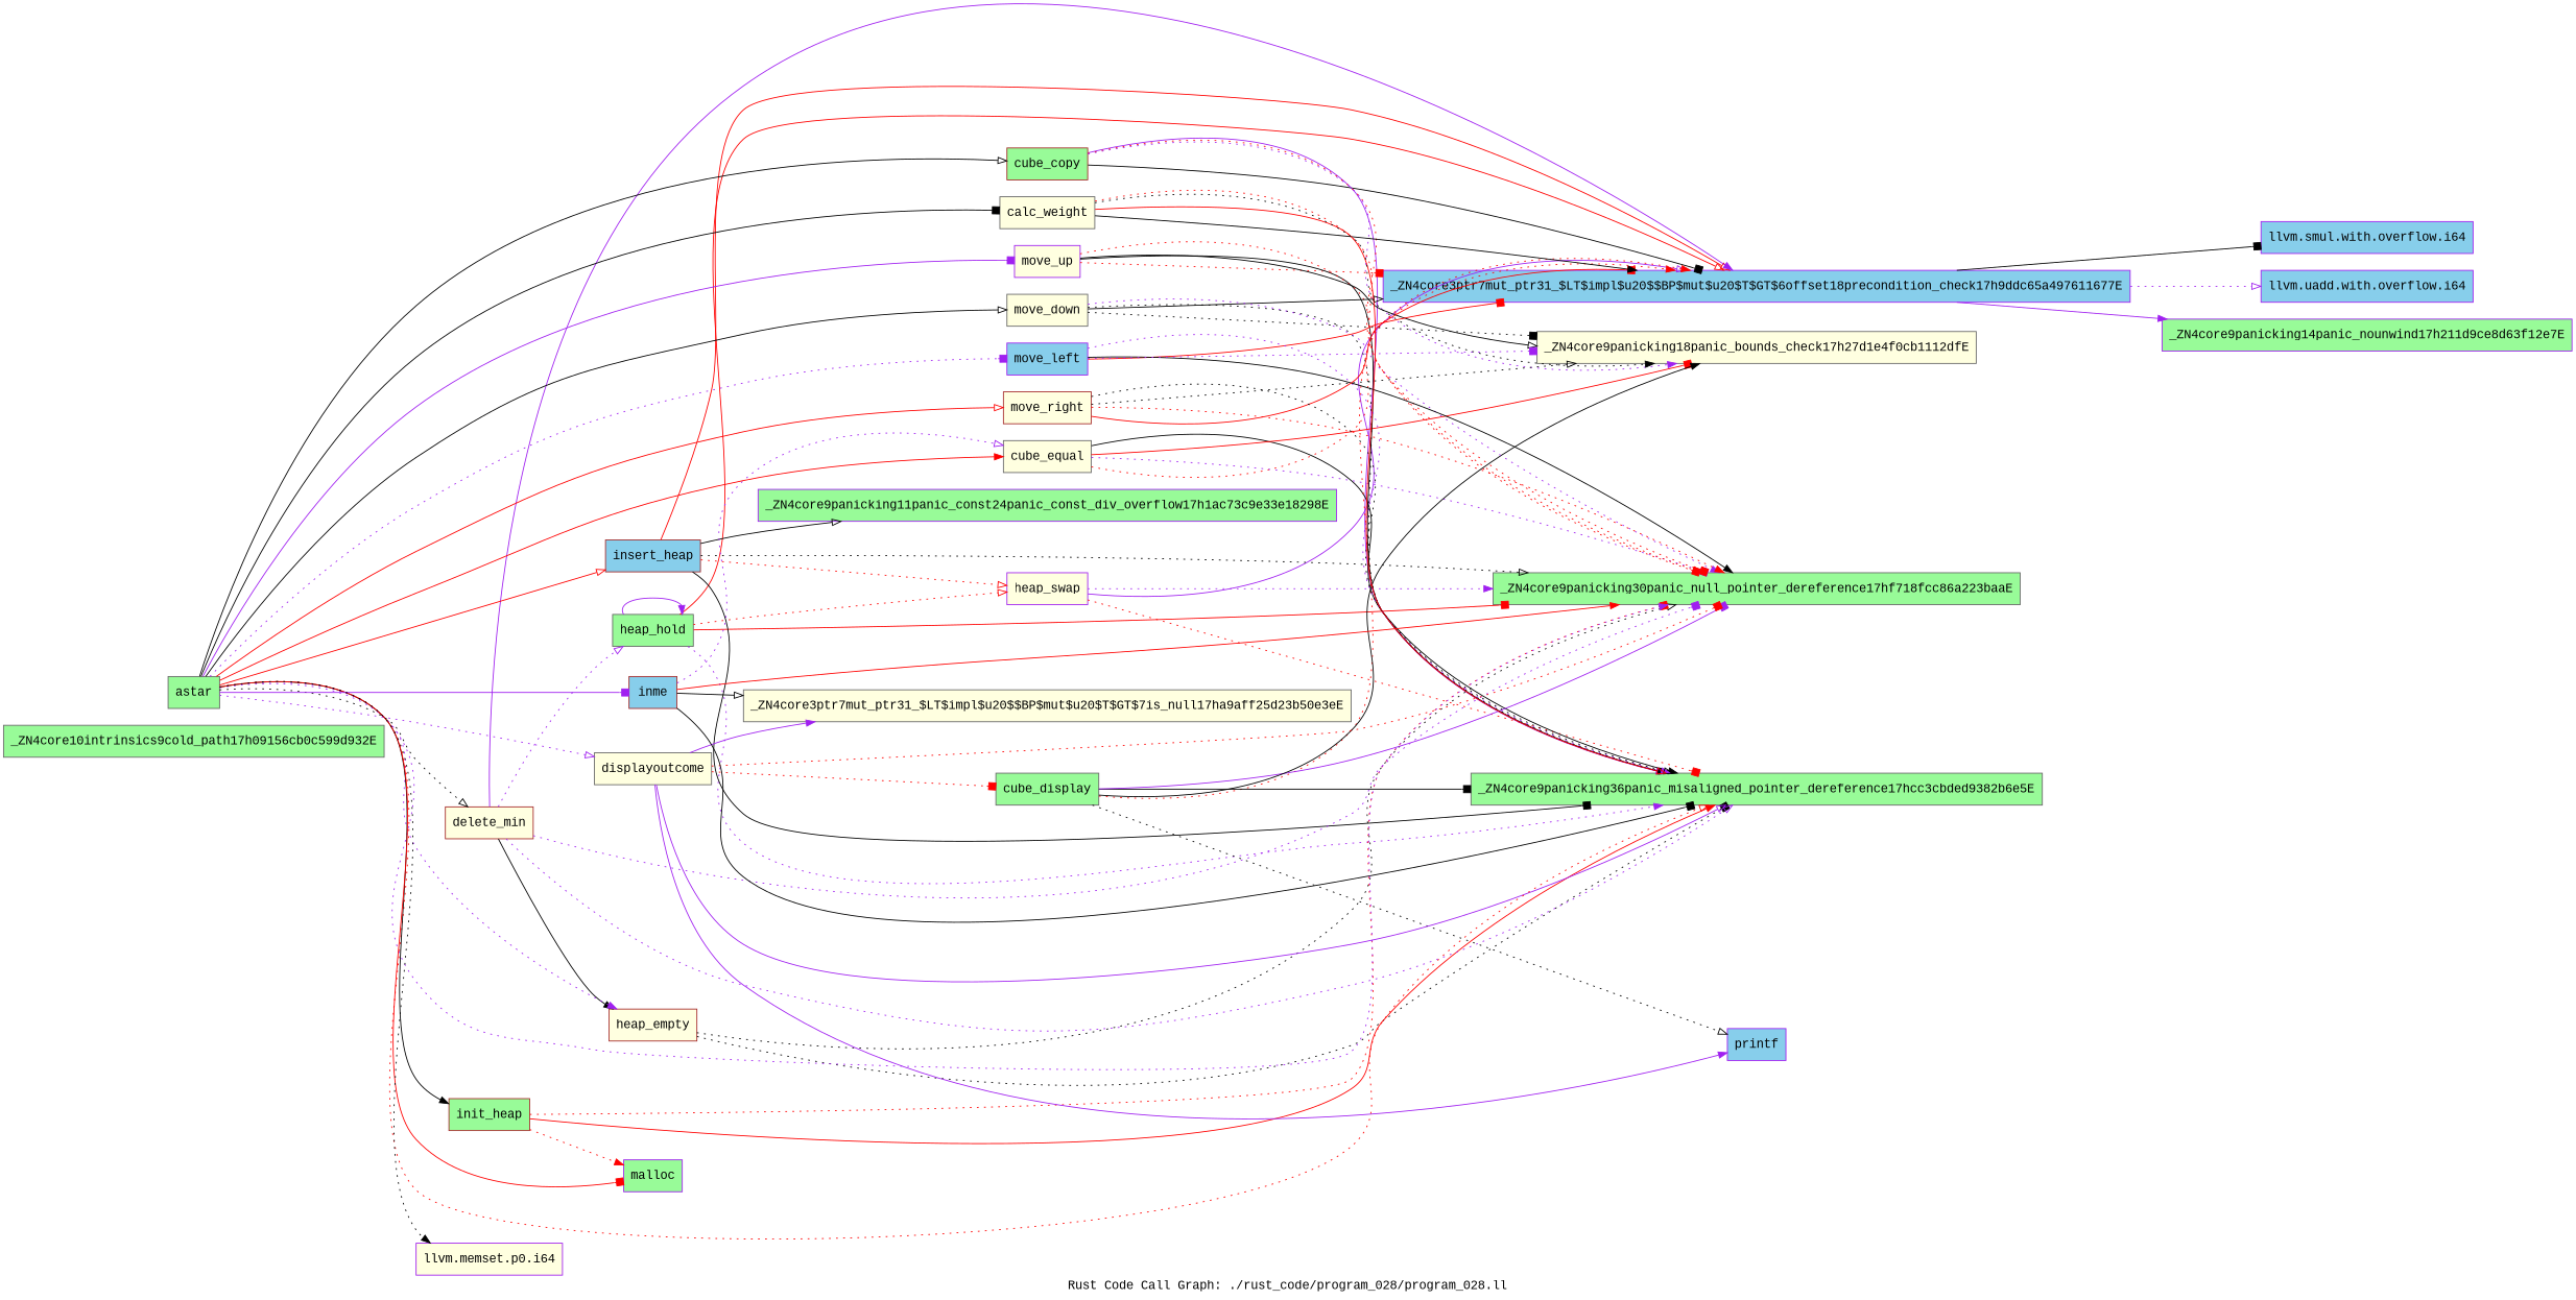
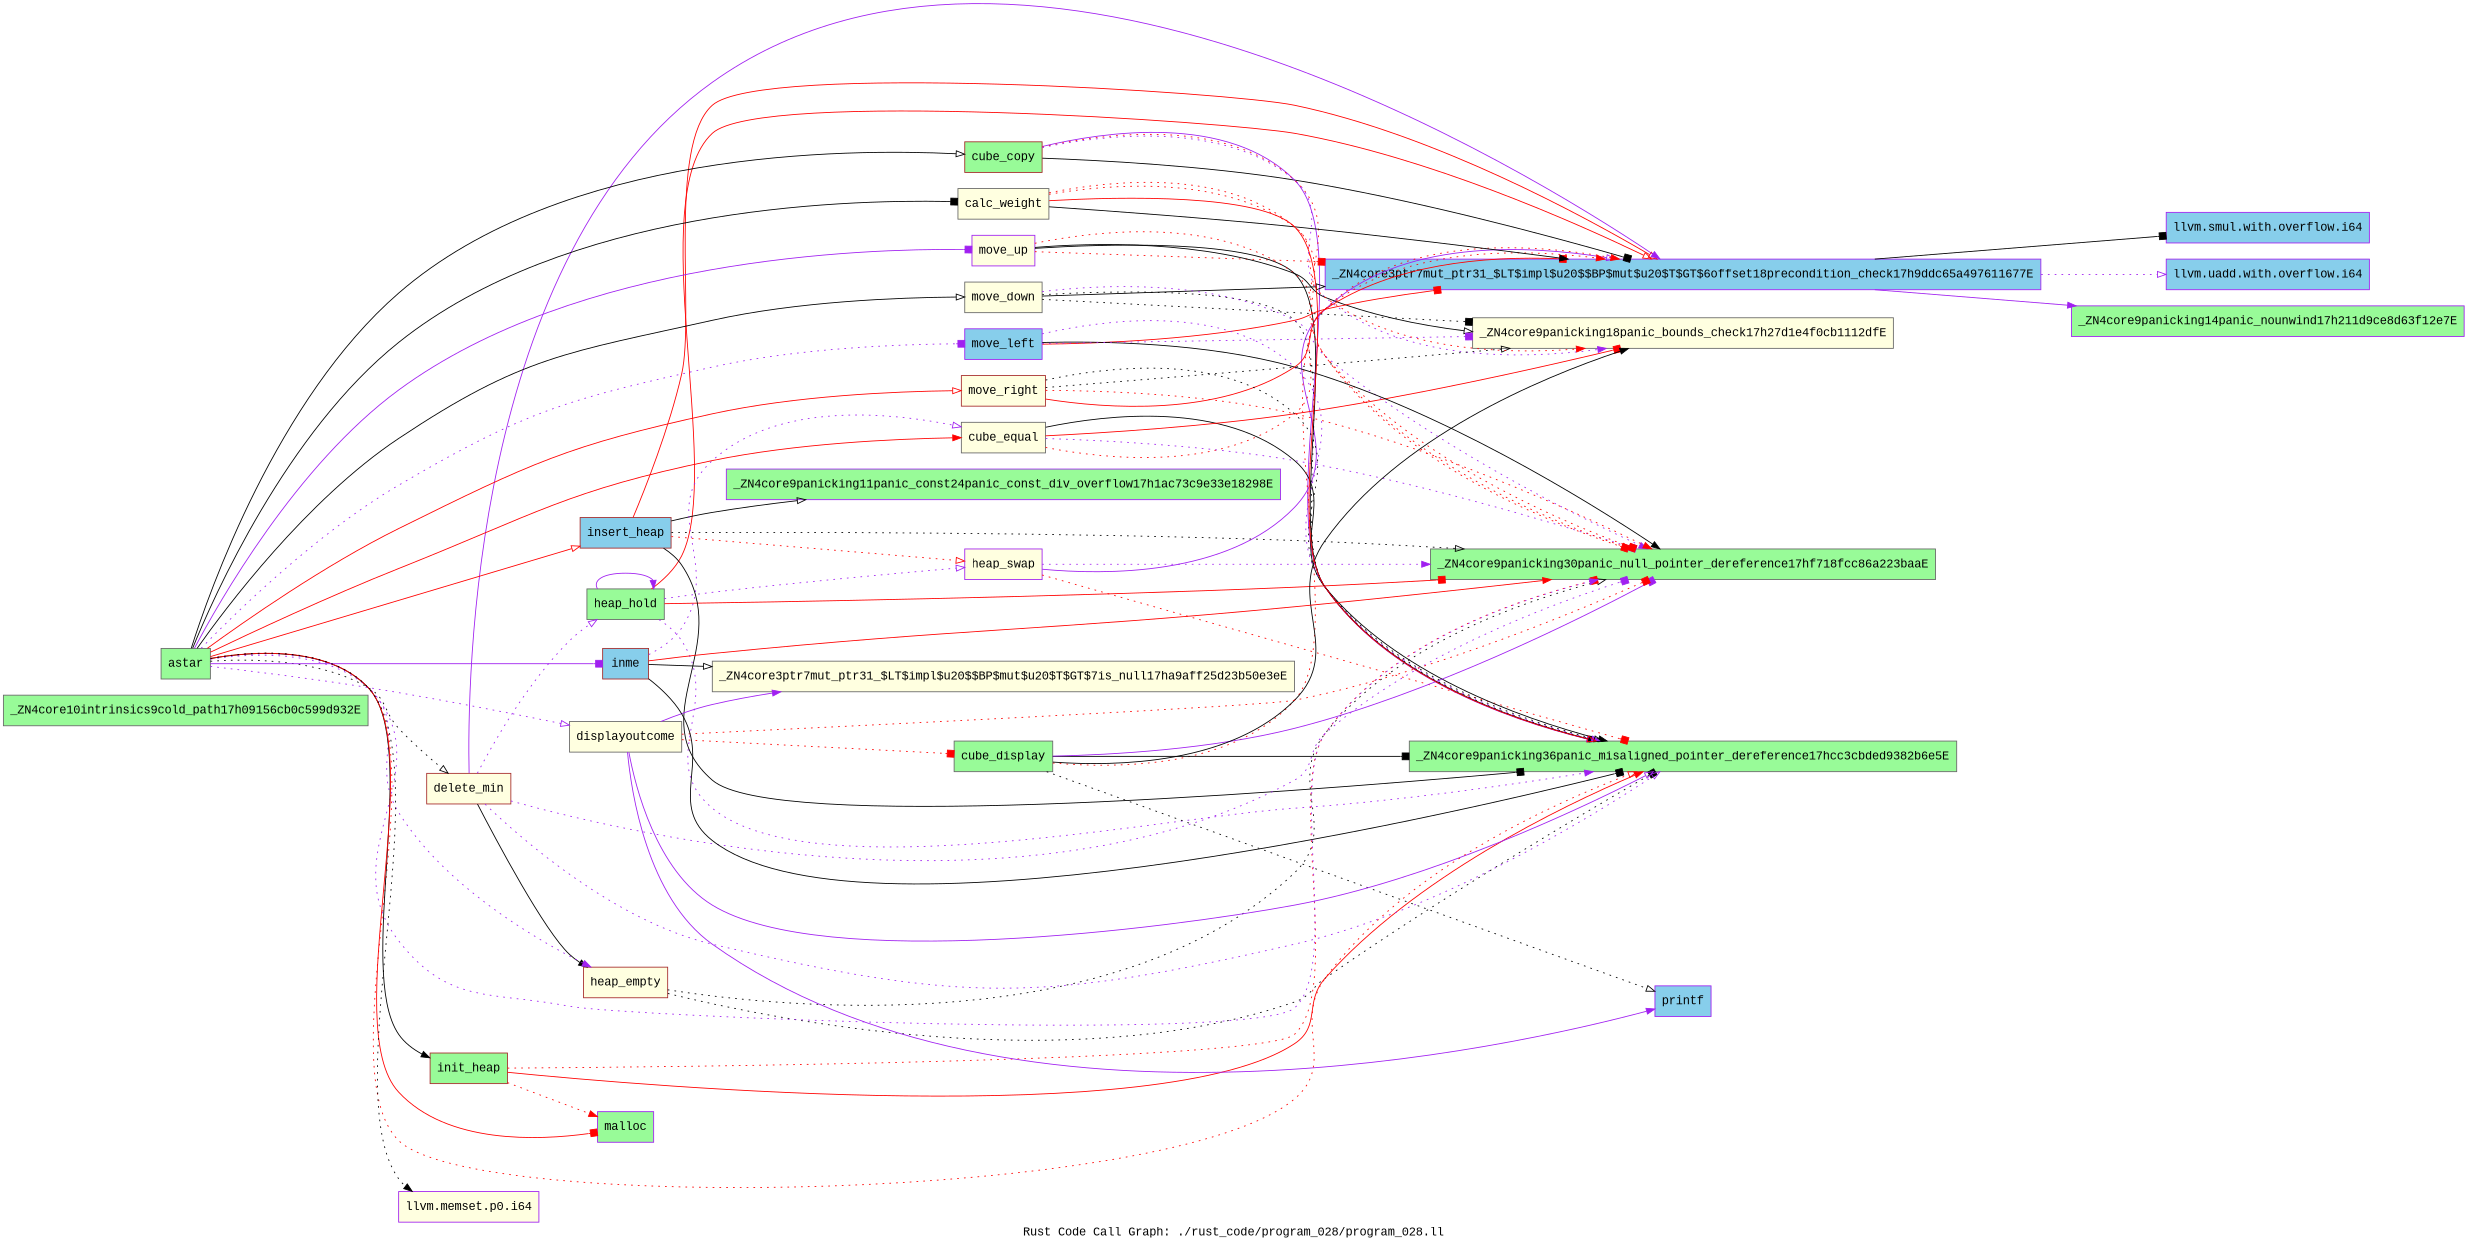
  digraph {
    fontname="Liberation Mono"
    label="Rust Code Call Graph: ./rust_code/program_028/program_028.ll"
    rankdir=LR
    node [color=gray40 fillcolor=lightyellow fontname="Liberation Mono" shape=record style=filled]
    edge [arrowhead=normal color=black fontname="Liberation Mono" style=solid]
    n1 [fillcolor=palegreen label="{_ZN4core10intrinsics9cold_path17h09156cb0c599d932E}"]
    n2 [color=purple fillcolor=skyblue label="{_ZN4core3ptr7mut_ptr31_$LT$impl$u20$$BP$mut$u20$T$GT$6offset18precondition_check17h9ddc65a497611677E}"]
    n3 [color=purple fillcolor=skyblue label="{llvm.smul.with.overflow.i64}"]
    n4 [color=purple fillcolor=skyblue label="{llvm.uadd.with.overflow.i64}"]
    n5 [color=purple fillcolor=palegreen label="{_ZN4core9panicking14panic_nounwind17h211d9ce8d63f12e7E}"]
    n6 [label="{_ZN4core3ptr7mut_ptr31_$LT$impl$u20$$BP$mut$u20$T$GT$7is_null17ha9aff25d23b50e3eE}"]
    n7 [color=brown label="{heap_empty}"]
    n8 [fillcolor=palegreen label="{_ZN4core9panicking36panic_misaligned_pointer_dereference17hcc3cbded9382b6e5E}"]
    n9 [fillcolor=palegreen label="{_ZN4core9panicking30panic_null_pointer_dereference17hf718fcc86a223baaE}"]
    n10 [color=purple label="{heap_swap}"]
    n11 [fillcolor=palegreen label="{heap_hold}"]
    n12 [color=brown fillcolor=palegreen label="{cube_copy}"]
    n13 [label="{_ZN4core9panicking18panic_bounds_check17h27d1e4f0cb1112dfE}"]
    n14 [color=brown fillcolor=palegreen label="{init_heap}"]
    n15 [color=purple fillcolor=palegreen label="{malloc}"]
    n16 [color=brown fillcolor=skyblue label="{insert_heap}"]
    n17 [color=purple fillcolor=palegreen label="{_ZN4core9panicking11panic_const24panic_const_div_overflow17h1ac73c9e33e18298E}"]
    n18 [color=brown label="{delete_min}"]
    n19 [label="{cube_equal}"]
    n20 [fillcolor=palegreen label="{cube_display}"]
    n21 [color=purple fillcolor=skyblue label="{printf}"]
    n22 [color=purple label="{move_up}"]
    n23 [label="{move_down}"]
    n24 [color=purple fillcolor=skyblue label="{move_left}"]
    n25 [color=brown label="{move_right}"]
    n26 [label="{calc_weight}"]
    n27 [label="{displayoutcome}"]
    n28 [color=brown fillcolor=skyblue label="{inme}"]
    n29 [fillcolor=palegreen label="{astar}"]
    n30 [color=purple label="{llvm.memset.p0.i64}"]
    n2 -> n3 [arrowhead=box]
    n2 -> n4 [arrowhead=onormal color=purple style=dotted]
    n2 -> n5 [color=purple]
    n7 -> n8 [arrowhead=box style=dotted]
    n7 -> n9 [arrowhead=onormal style=dotted]
    n10 -> n2 [arrowhead=onormal color=purple]
    n10 -> n8 [arrowhead=box color=red style=dotted]
    n10 -> n9 [color=purple style=dotted]
    n11 -> n2 [arrowhead=onormal color=red]
    n11 -> n8 [color=purple style=dotted]
    n11 -> n9 [arrowhead=box color=red]
-   n11 -> n10 [arrowhead=onormal color=red style=dotted]
+   n11 -> n10 [arrowhead=onormal color=purple style=dotted]
    n11 -> n11 [color=purple]
    n12 -> n2 [arrowhead=box]
    n12 -> n8 [color=purple]
    n12 -> n9 [arrowhead=box color=red style=dotted]
    n12 -> n13 [color=purple style=dotted]
    n14 -> n8 [color=red]
    n14 -> n9 [arrowhead=box color=red style=dotted]
    n14 -> n15 [color=red style=dotted]
    n16 -> n2 [arrowhead=onormal color=red]
    n16 -> n8 [arrowhead=box]
    n16 -> n9 [arrowhead=onormal style=dotted]
    n16 -> n10 [arrowhead=onormal color=red style=dotted]
    n16 -> n17 [arrowhead=onormal]
    n18 -> n2 [color=purple]
    n18 -> n7
    n18 -> n8 [arrowhead=onormal color=purple style=dotted]
    n18 -> n9 [arrowhead=box color=purple style=dotted]
    n18 -> n11 [arrowhead=onormal color=purple style=dotted]
    n19 -> n2 [color=red style=dotted]
    n19 -> n8
    n19 -> n9 [arrowhead=box color=purple style=dotted]
    n19 -> n13 [arrowhead=box color=red]
    n20 -> n2 [color=red style=dotted]
    n20 -> n8 [arrowhead=box]
    n20 -> n9 [arrowhead=box color=purple]
    n20 -> n13
    n20 -> n21 [arrowhead=onormal style=dotted]
    n22 -> n2 [arrowhead=box color=red style=dotted]
    n22 -> n8
    n22 -> n9 [arrowhead=box color=red style=dotted]
    n22 -> n13 [arrowhead=onormal]
    n23 -> n2 [arrowhead=onormal]
    n23 -> n8 [arrowhead=onormal style=dotted]
    n23 -> n9 [color=purple style=dotted]
    n23 -> n13 [arrowhead=box style=dotted]
    n24 -> n2 [arrowhead=box color=red]
    n24 -> n8 [color=purple style=dotted]
    n24 -> n9
    n24 -> n13 [arrowhead=box color=purple style=dotted]
    n25 -> n2 [arrowhead=box color=red]
    n25 -> n8 [arrowhead=onormal style=dotted]
    n25 -> n9 [color=red style=dotted]
    n25 -> n13 [arrowhead=onormal style=dotted]
    n26 -> n2
    n26 -> n8 [arrowhead=onormal color=red]
    n26 -> n9 [color=red style=dotted]
-   n26 -> n13 [style=dotted]
+   n26 -> n13 [color=red style=dotted]
    n27 -> n6 [color=purple]
    n27 -> n8 [arrowhead=onormal color=purple]
    n27 -> n9 [arrowhead=box color=red style=dotted]
    n27 -> n20 [arrowhead=box color=red style=dotted]
    n27 -> n21 [color=purple]
    n28 -> n6 [arrowhead=onormal]
    n28 -> n8 [arrowhead=box]
    n28 -> n9 [color=red]
    n28 -> n19 [arrowhead=onormal color=purple style=dotted]
    n29 -> n7 [color=purple style=dotted]
    n29 -> n8 [arrowhead=onormal color=red style=dotted]
    n29 -> n9 [color=purple style=dotted]
    n29 -> n12 [arrowhead=onormal]
    n29 -> n14
    n29 -> n15 [arrowhead=box color=red]
    n29 -> n16 [arrowhead=onormal color=red]
    n29 -> n18 [arrowhead=onormal style=dotted]
    n29 -> n19 [color=red]
    n29 -> n22 [arrowhead=box color=purple]
    n29 -> n23 [arrowhead=onormal]
    n29 -> n24 [arrowhead=box color=purple style=dotted]
    n29 -> n25 [arrowhead=onormal color=red]
    n29 -> n26 [arrowhead=box]
    n29 -> n27 [arrowhead=onormal color=purple style=dotted]
    n29 -> n28 [arrowhead=box color=purple]
    n29 -> n30 [style=dotted]
  }
